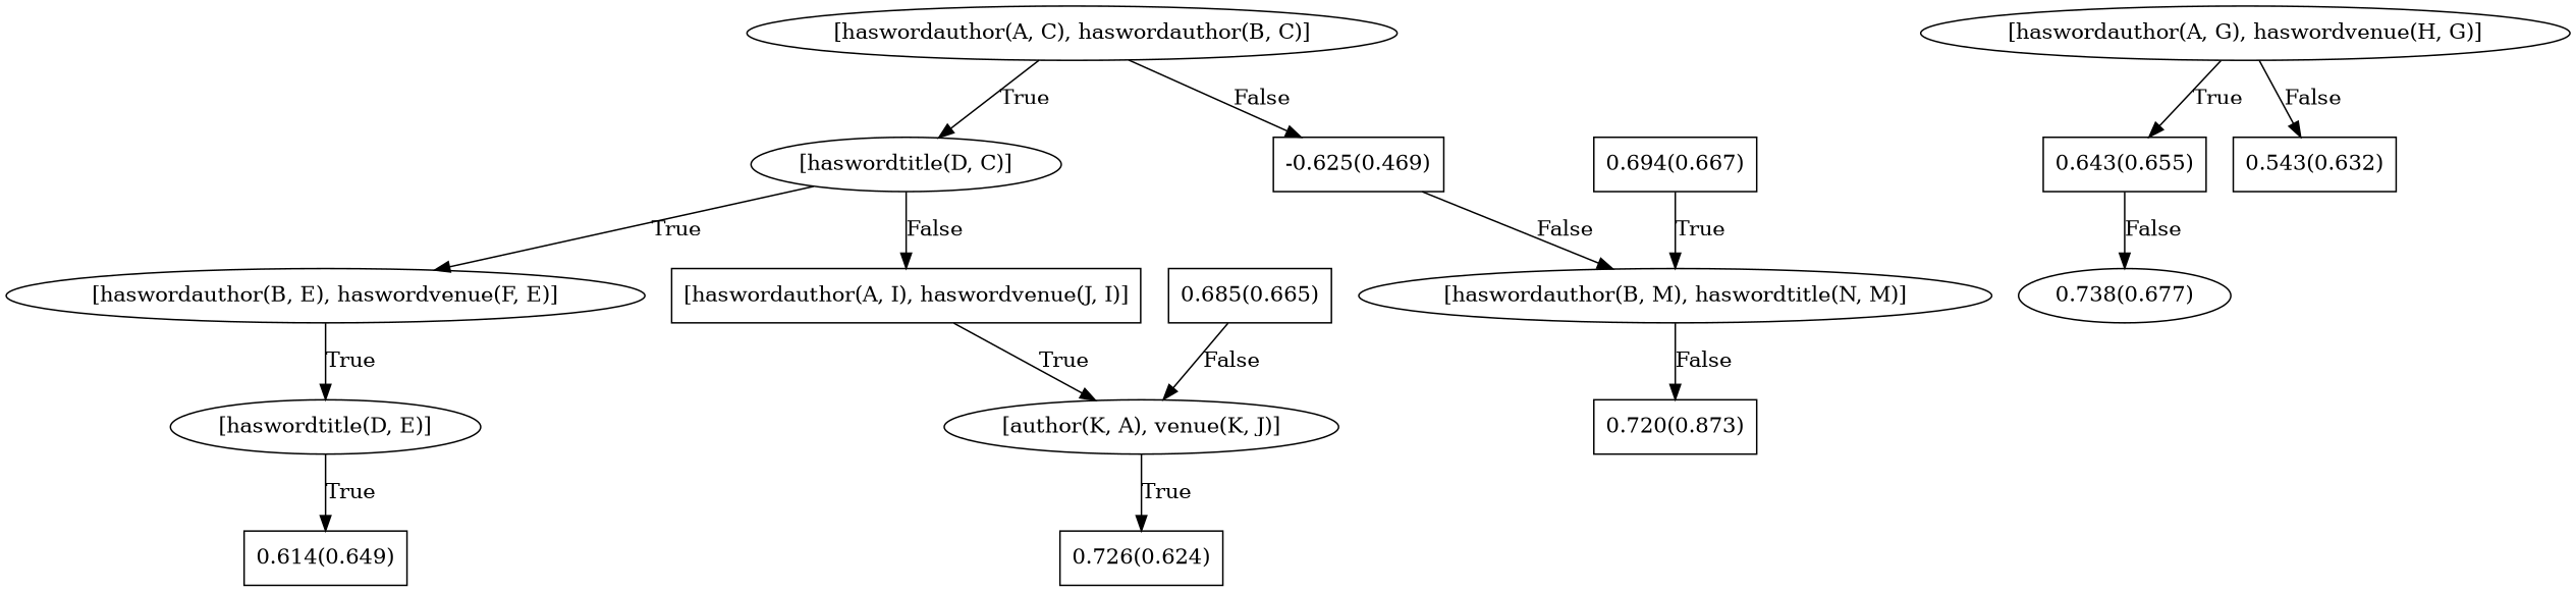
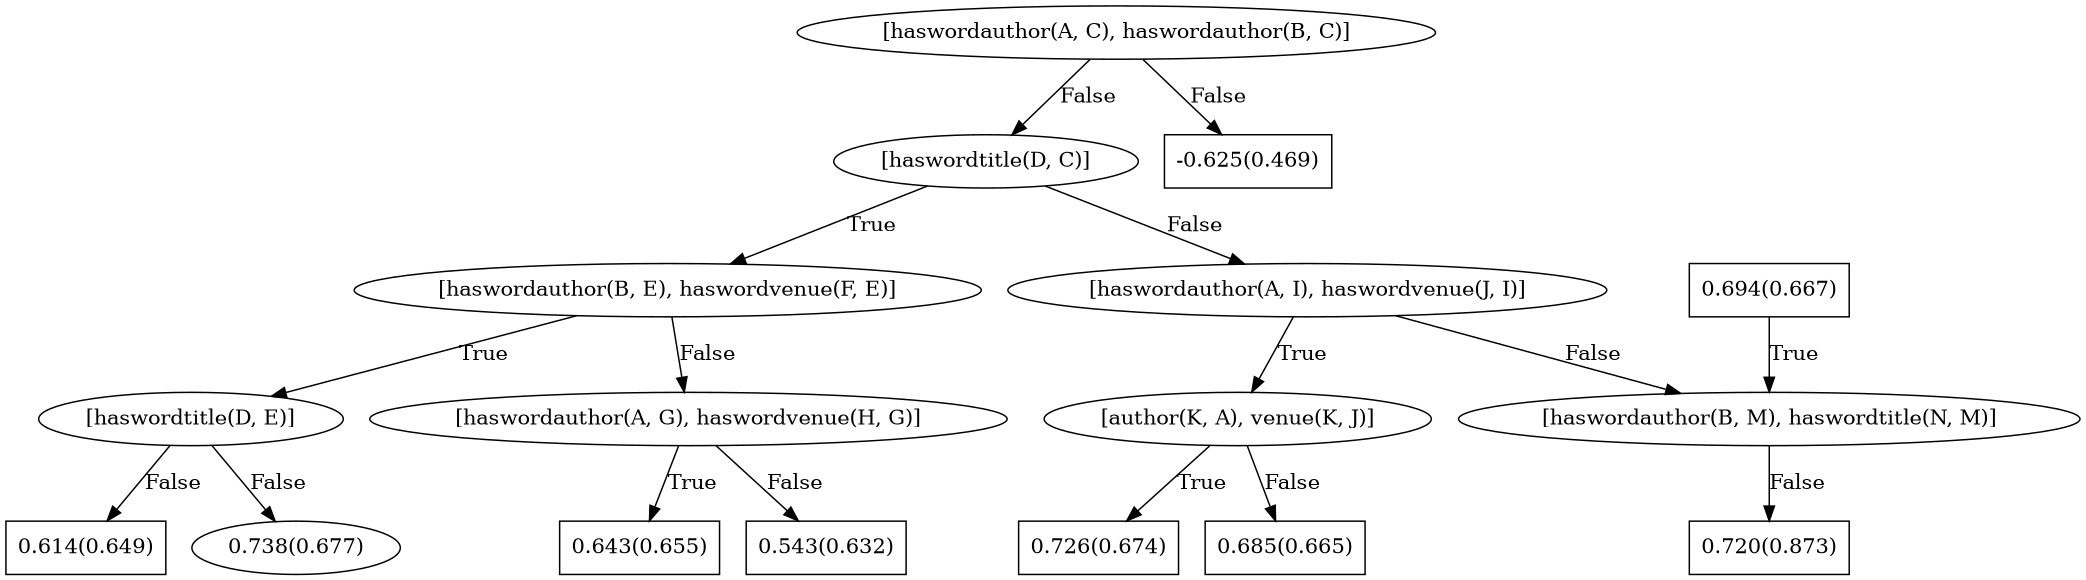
  digraph {
    n1 [label="[haswordauthor(A, C), haswordauthor(B, C)]"]
    n2 [label="[haswordtitle(D, C)]"]
    n3 [label="-0.625(0.469)" shape=box]
    n4 [label="[haswordauthor(B, E), haswordvenue(F, E)]"]
-   n5 [label="[haswordauthor(A, I), haswordvenue(J, I)]" shape=box]
+   n5 [label="[haswordauthor(A, I), haswordvenue(J, I)]"]
    n6 [label="[haswordtitle(D, E)]"]
    n7 [label="[haswordauthor(A, G), haswordvenue(H, G)]"]
    n8 [label="[author(K, A), venue(K, J)]"]
    n9 [label="[haswordauthor(B, M), haswordtitle(N, M)]"]
    n10 [label="0.614(0.649)" shape=box]
    n11 [label="0.738(0.677)" shape=ellipse]
    n12 [label="0.643(0.655)" shape=box]
    n13 [label="0.543(0.632)" shape=box]
-   n14 [label="0.726(0.624)" shape=box]
+   n14 [label="0.726(0.674)" shape=box]
    n15 [label="0.685(0.665)" shape=box]
    n16 [label="0.720(0.873)" shape=box]
    n17 [label="0.694(0.667)" shape=box]
-   n1 -> n2 [label=True]
+   n1 -> n2 [label=False]
    n1 -> n3 [label=False]
    n2 -> n4 [label=True]
    n2 -> n5 [label=False]
    n4 -> n6 [label=True]
+   n4 -> n7 [label=False]
    n5 -> n8 [label=True]
-   n3 -> n9 [label=False]
-   n6 -> n10 [label=True]
-   n12 -> n11 [label=False]
+   n5 -> n9 [label=False]
+   n6 -> n10 [label=False]
+   n6 -> n11 [label=False]
    n7 -> n12 [label=True]
    n7 -> n13 [label=False]
    n8 -> n14 [label=True]
-   n15 -> n8 [label=False]
+   n8 -> n15 [label=False]
    n9 -> n16 [label=False]
    n17 -> n9 [label=True]
  }
